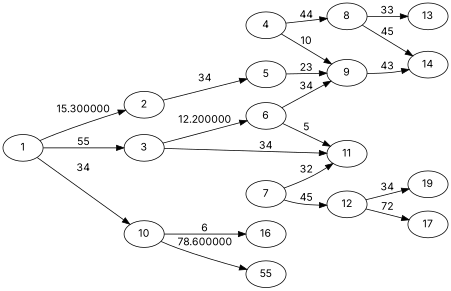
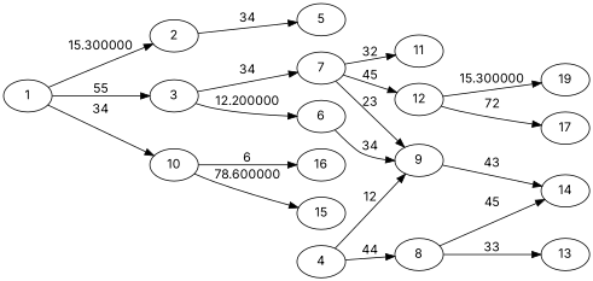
  digraph {
    fontname=Inter
    rankdir=LR
    node [fontname=Inter]
    edge [fontname=Inter]
    1
    2
    3
    10
    5
    6
    7
-   15 [label=55]
+   15
    16
    9
    11
    12
    14
    17
    n15 [label=19]
    4
    8
    13
    1 -> 2 [label=15.300000]
    1 -> 3 [label=55]
    1 -> 10 [label=34]
    2 -> 5 [label=34]
    3 -> 6 [label=12.200000]
-   3 -> 11 [label=34]
+   3 -> 7 [label=34]
    10 -> 15 [label=78.600000]
    10 -> 16 [label=6]
-   5 -> 9 [label=23]
+   7 -> 9 [label=23]
    6 -> 9 [label=34]
-   6 -> 11 [label=5]
    7 -> 11 [label=32]
    7 -> 12 [label=45]
    9 -> 14 [label=43]
    12 -> 17 [label=72]
-   12 -> n15 [label=34]
-   4 -> 9 [label=10]
+   12 -> n15 [label=15.300000]
+   4 -> 9 [label=12]
    4 -> 8 [label=44]
    8 -> 14 [label=45]
    8 -> 13 [label=33]
  }
